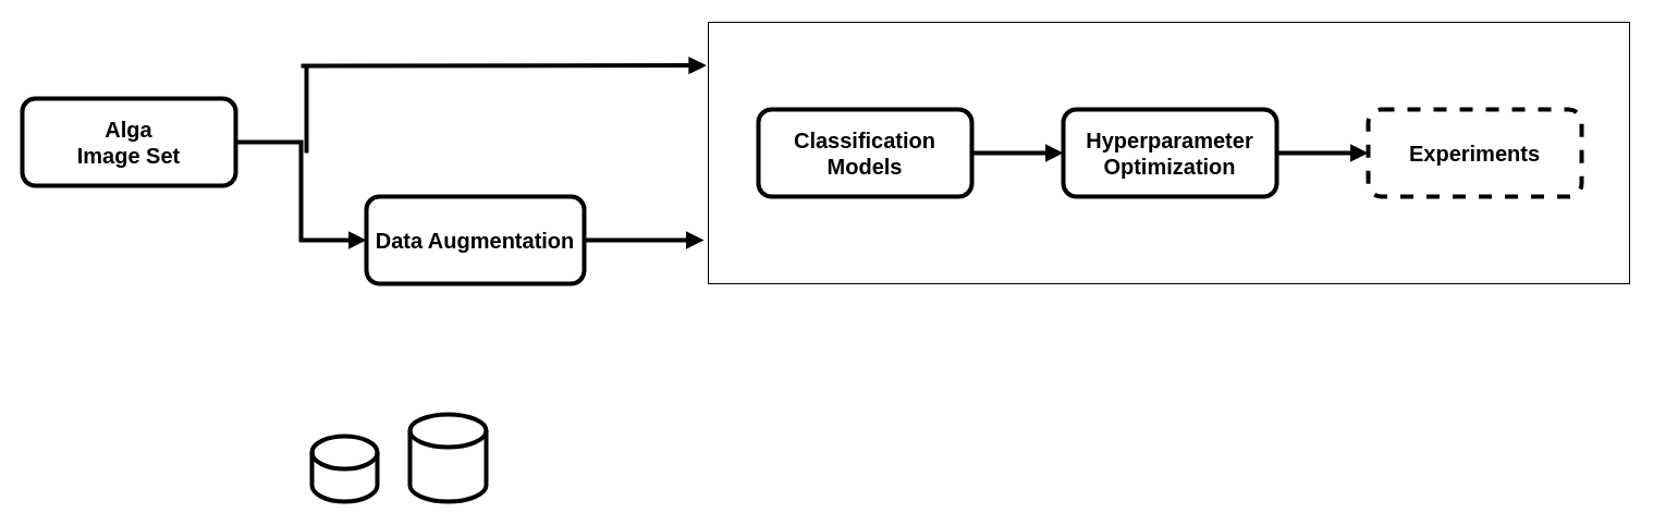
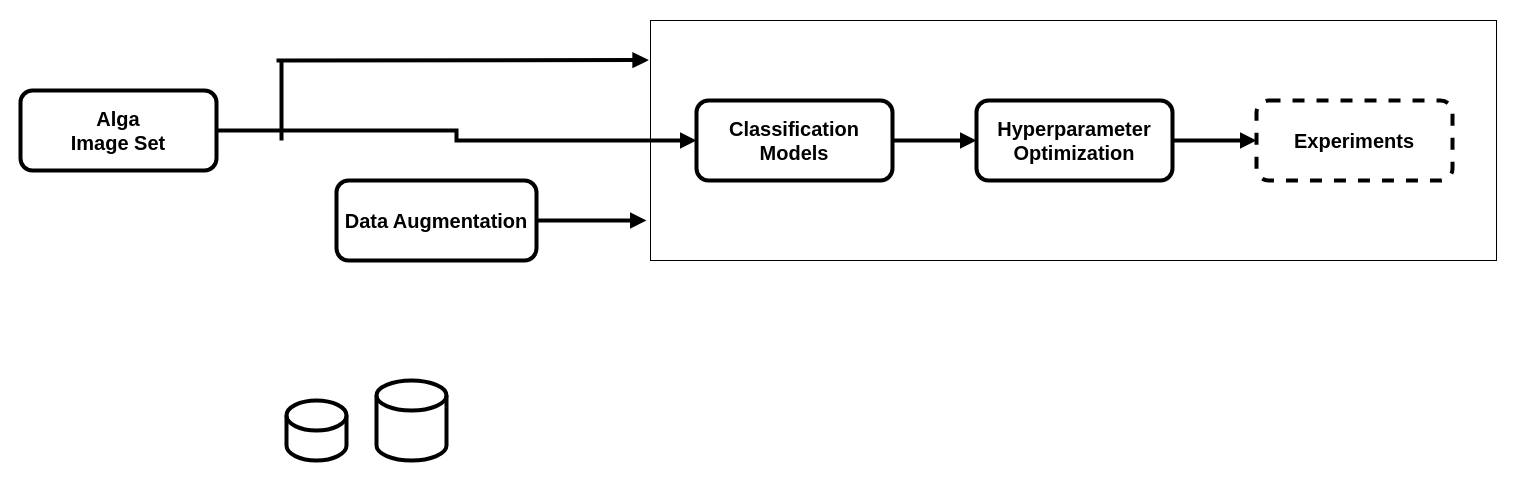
  <mxCell id="0" />
  <mxCell id="1" parent="0" />
  <mxCell id="2" value="" style="rounded=0;whiteSpace=wrap;html=1;" vertex="1" parent="1"><mxGeometry x="650" y="20" width="846" height="240" as="geometry" /></mxCell>
  <mxCell id="3" style="edgeStyle=orthogonalEdgeStyle;rounded=0;orthogonalLoop=1;jettySize=auto;html=1;strokeWidth=4;endArrow=block;endFill=1;" edge="1" parent="1" source="4"><mxGeometry relative="1" as="geometry"><mxPoint x="646" y="220" as="targetPoint" /></mxGeometry></mxCell>
  <mxCell id="4" value="Data Augmentation" style="rounded=1;whiteSpace=wrap;html=1;fontSize=20;glass=0;strokeWidth=4;shadow=0;fontStyle=1" vertex="1" parent="1"><mxGeometry x="336" y="180" width="200" height="80" as="geometry" /></mxCell>
  <mxCell id="5" style="edgeStyle=orthogonalEdgeStyle;rounded=0;orthogonalLoop=1;jettySize=auto;html=1;strokeWidth=4;endArrow=block;endFill=1;" edge="1" parent="1" source="6" target="8"><mxGeometry relative="1" as="geometry" /></mxCell>
  <mxCell id="6" value="Classification&lt;br&gt;Models" style="rounded=1;whiteSpace=wrap;html=1;fontSize=20;glass=0;strokeWidth=4;shadow=0;fontStyle=1" vertex="1" parent="1"><mxGeometry x="696" y="100" width="196" height="80" as="geometry" /></mxCell>
  <mxCell id="7" style="edgeStyle=orthogonalEdgeStyle;rounded=0;orthogonalLoop=1;jettySize=auto;html=1;entryX=0;entryY=0.5;entryDx=0;entryDy=0;strokeWidth=4;endArrow=block;endFill=1;" edge="1" parent="1" source="8" target="12"><mxGeometry relative="1" as="geometry" /></mxCell>
  <mxCell id="8" value="Hyperparameter&lt;br&gt;Optimization" style="rounded=1;whiteSpace=wrap;html=1;fontSize=20;glass=0;strokeWidth=4;shadow=0;fontStyle=1" vertex="1" parent="1"><mxGeometry x="976" y="100" width="196" height="80" as="geometry" /></mxCell>
- <mxCell id="9" style="edgeStyle=orthogonalEdgeStyle;rounded=0;orthogonalLoop=1;jettySize=auto;html=1;exitX=1;exitY=0.5;exitDx=0;exitDy=0;entryX=0;entryY=0.5;entryDx=0;entryDy=0;strokeWidth=4;endArrow=block;endFill=1;" edge="1" parent="1" source="10" target="4"><mxGeometry relative="1" as="geometry" /></mxCell>
+ <mxCell id="9" style="edgeStyle=orthogonalEdgeStyle;rounded=0;orthogonalLoop=1;jettySize=auto;html=1;exitX=1;exitY=0.5;exitDx=0;exitDy=0;strokeWidth=4;endArrow=block;endFill=1;" edge="1" parent="1" source="10" target="6"><mxGeometry relative="1" as="geometry" /></mxCell>
  <mxCell id="10" value="Alga&lt;br&gt;Image Set" style="rounded=1;whiteSpace=wrap;html=1;fontSize=20;glass=0;strokeWidth=4;shadow=0;fontStyle=1" vertex="1" parent="1"><mxGeometry x="20" y="90" width="196" height="80" as="geometry" /></mxCell>
  <mxCell id="11" value="" style="shape=cylinder3;whiteSpace=wrap;html=1;boundedLbl=1;backgroundOutline=1;size=15;strokeWidth=4;" vertex="1" parent="1"><mxGeometry x="286" y="400" width="60" height="60" as="geometry" /></mxCell>
  <mxCell id="12" value="Experiments" style="rounded=1;whiteSpace=wrap;html=1;fontSize=20;glass=0;strokeWidth=4;shadow=0;fontStyle=1;dashed=1;" vertex="1" parent="1"><mxGeometry x="1256" y="100" width="196" height="80" as="geometry" /></mxCell>
  <mxCell id="13" value="" style="endArrow=none;html=1;rounded=0;strokeWidth=4;" edge="1" parent="1"><mxGeometry width="50" height="50" relative="1" as="geometry"><mxPoint x="281" y="140" as="sourcePoint" /><mxPoint x="281" y="60" as="targetPoint" /></mxGeometry></mxCell>
  <mxCell id="14" value="" style="endArrow=block;html=1;rounded=0;entryX=-0.002;entryY=0.165;entryDx=0;entryDy=0;entryPerimeter=0;strokeWidth=4;endFill=1;" edge="1" parent="1" target="2"><mxGeometry width="50" height="50" relative="1" as="geometry"><mxPoint x="276" y="60" as="sourcePoint" /><mxPoint x="836" y="180" as="targetPoint" /></mxGeometry></mxCell>
  <mxCell id="15" value="" style="shape=cylinder3;whiteSpace=wrap;html=1;boundedLbl=1;backgroundOutline=1;size=15;strokeWidth=4;" vertex="1" parent="1"><mxGeometry x="376" y="380" width="70" height="80" as="geometry" /></mxCell>
